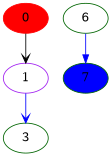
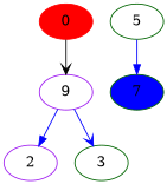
  digraph {
    node [color=darkgreen]
    edge [arrowhead=vee color=blue]
    0 [color=red fillcolor=red style=filled]
-   1 [color=purple]
+   1 [color=purple label=9]
+   2 [color=purple]
    3
    7 [fillcolor=blue style=filled]
-   6
+   6 [label=5]
    0 -> 1 [color=black]
+   1 -> 2 [arrowhead=normal]
    1 -> 3
    6 -> 7 [arrowhead=normal]
  }
